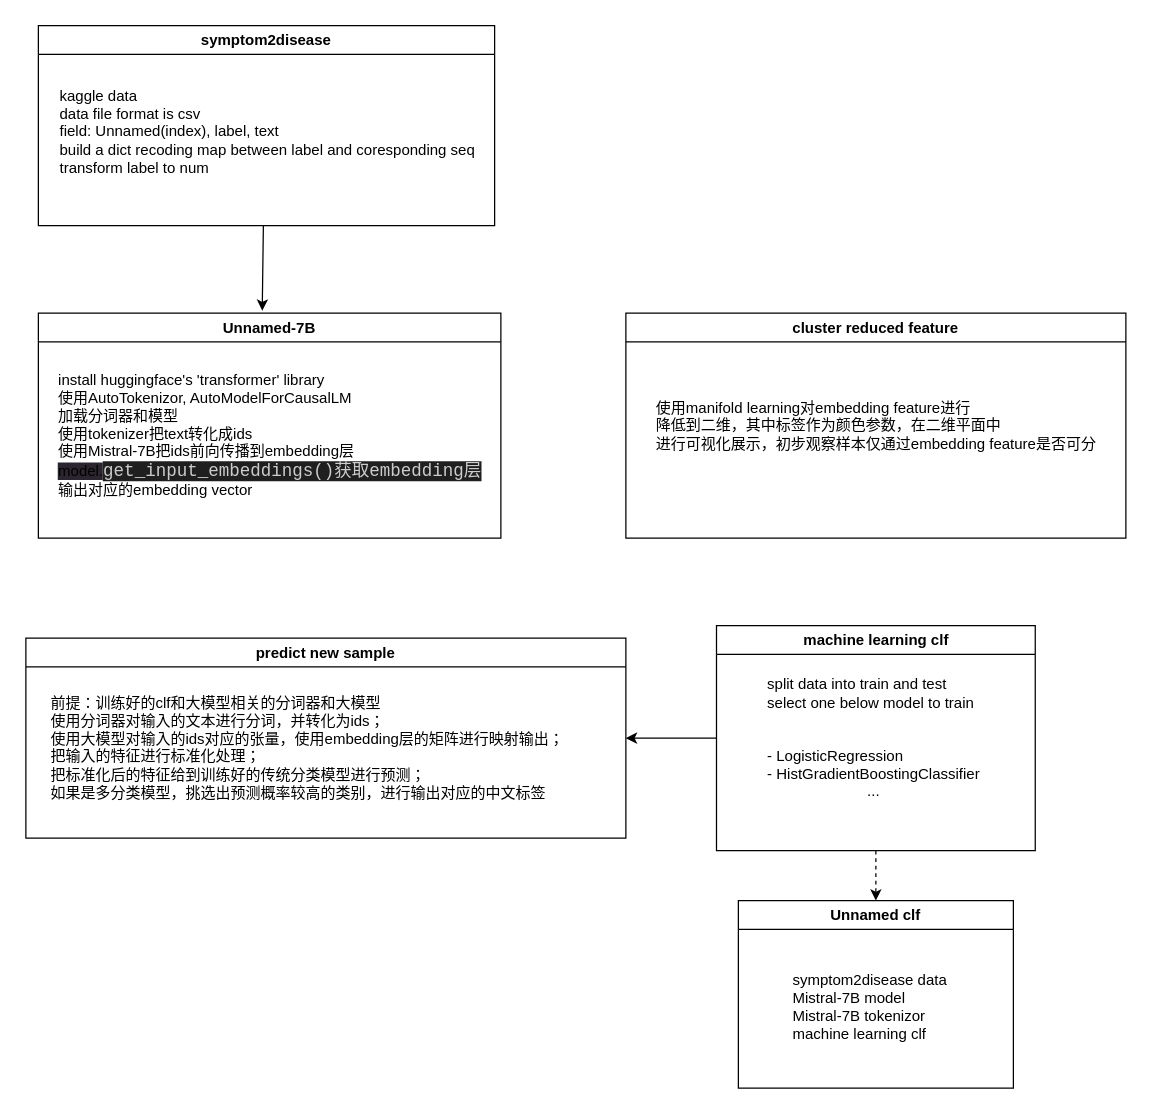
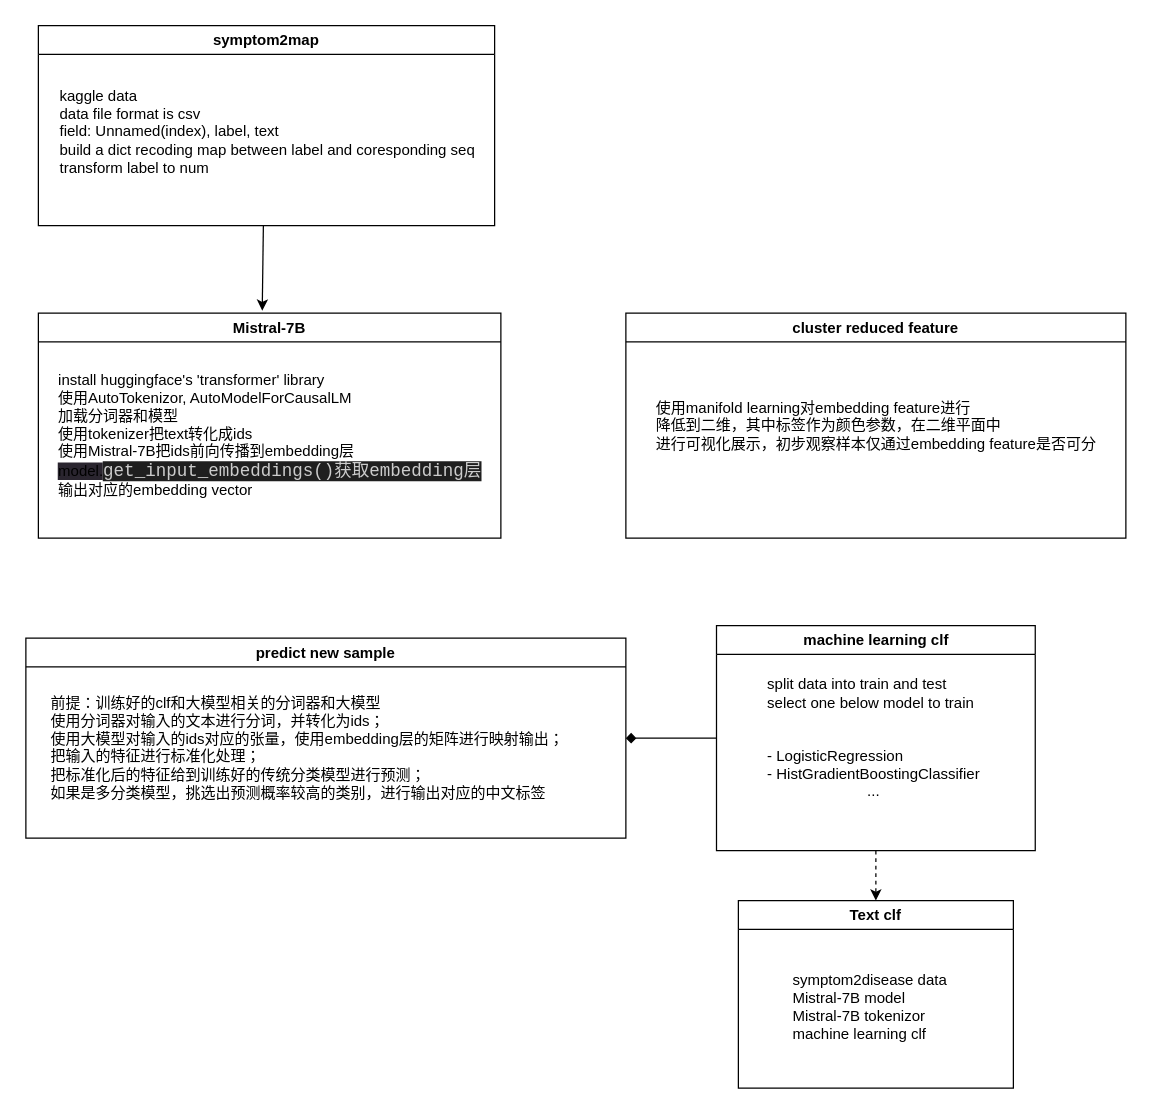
  <mxCell id="0" />
  <mxCell id="1" parent="0" />
- <mxCell id="2" value="symptom2disease" style="swimlane;whiteSpace=wrap;html=1;" parent="1" vertex="1"><mxGeometry x="30" y="20" width="365" height="160" as="geometry" /></mxCell>
+ <mxCell id="2" value="symptom2map" style="swimlane;whiteSpace=wrap;html=1;" parent="1" vertex="1"><mxGeometry x="30" y="20" width="365" height="160" as="geometry" /></mxCell>
  <mxCell id="3" value="&lt;div style=&quot;text-align: justify;&quot;&gt;&lt;span style=&quot;background-color: initial;&quot;&gt;kaggle data&lt;/span&gt;&lt;/div&gt;&lt;div style=&quot;text-align: justify;&quot;&gt;&lt;span style=&quot;background-color: initial;&quot;&gt;data file format is csv&lt;/span&gt;&lt;/div&gt;&lt;div style=&quot;text-align: justify;&quot;&gt;&lt;span style=&quot;background-color: initial;&quot;&gt;field: Unnamed(index), label, text&lt;/span&gt;&lt;/div&gt;&lt;div style=&quot;text-align: justify;&quot;&gt;&lt;span style=&quot;background-color: initial;&quot;&gt;build a dict recoding map between label and coresponding seq&lt;/span&gt;&lt;/div&gt;&lt;div style=&quot;text-align: justify;&quot;&gt;&lt;span style=&quot;background-color: initial;&quot;&gt;transform label to num&lt;/span&gt;&lt;/div&gt;" style="text;html=1;align=center;verticalAlign=middle;resizable=0;points=[];autosize=1;strokeColor=none;fillColor=none;" parent="2" vertex="1"><mxGeometry x="2.5" y="40" width="360" height="90" as="geometry" /></mxCell>
- <mxCell id="4" value="Unnamed clf" style="swimlane;whiteSpace=wrap;html=1;" parent="1" vertex="1"><mxGeometry x="590" y="720" width="220" height="150" as="geometry" /></mxCell>
+ <mxCell id="4" value="Text clf" style="swimlane;whiteSpace=wrap;html=1;" parent="1" vertex="1"><mxGeometry x="590" y="720" width="220" height="150" as="geometry" /></mxCell>
  <mxCell id="5" value="&lt;div style=&quot;text-align: justify;&quot;&gt;&lt;span style=&quot;background-color: initial;&quot;&gt;symptom2disease data&lt;/span&gt;&lt;/div&gt;&lt;div style=&quot;text-align: justify;&quot;&gt;&lt;span style=&quot;background-color: initial;&quot;&gt;Mistral-7B model&amp;nbsp;&lt;/span&gt;&lt;/div&gt;&lt;div style=&quot;text-align: justify;&quot;&gt;&lt;span style=&quot;background-color: initial;&quot;&gt;Mistral-7B tokenizor&lt;/span&gt;&lt;/div&gt;&lt;div style=&quot;text-align: justify;&quot;&gt;&lt;span style=&quot;background-color: initial;&quot;&gt;machine learning clf&lt;/span&gt;&lt;/div&gt;" style="text;html=1;align=center;verticalAlign=middle;resizable=0;points=[];autosize=1;strokeColor=none;fillColor=none;" parent="4" vertex="1"><mxGeometry x="30" y="50" width="150" height="70" as="geometry" /></mxCell>
- <mxCell id="6" value="Unnamed-7B" style="swimlane;whiteSpace=wrap;html=1;" parent="1" vertex="1"><mxGeometry x="30" y="250" width="370" height="180" as="geometry" /></mxCell>
+ <mxCell id="6" value="Mistral-7B" style="swimlane;whiteSpace=wrap;html=1;" parent="1" vertex="1"><mxGeometry x="30" y="250" width="370" height="180" as="geometry" /></mxCell>
  <mxCell id="7" value="&lt;div style=&quot;text-align: justify;&quot;&gt;&lt;span style=&quot;background-color: initial;&quot;&gt;install huggingface's 'transformer' library&lt;/span&gt;&lt;/div&gt;&lt;div style=&quot;text-align: justify;&quot;&gt;&lt;span style=&quot;background-color: initial;&quot;&gt;使用AutoTokenizor, AutoModelForCausalLM&lt;/span&gt;&lt;/div&gt;&lt;div style=&quot;text-align: justify;&quot;&gt;&lt;span style=&quot;background-color: initial;&quot;&gt;加载分词器和模型&lt;/span&gt;&lt;/div&gt;&lt;div style=&quot;text-align: justify;&quot;&gt;使用tokenizer把text转化成ids&lt;/div&gt;&lt;div style=&quot;text-align: justify;&quot;&gt;使用Mistral-7B把ids前向传播到embedding层&lt;/div&gt;&lt;div style=&quot;text-align: justify;&quot;&gt;&lt;span style=&quot;text-align: center; background-color: rgb(42, 37, 47);&quot;&gt;model.&lt;/span&gt;&lt;span style=&quot;background-color: rgb(31, 31, 31); color: rgb(204, 204, 204); font-family: Consolas, &amp;quot;Courier New&amp;quot;, monospace; font-size: 14px; text-align: center;&quot;&gt;get_input_embeddings()获取embedding层&lt;/span&gt;&lt;/div&gt;&lt;div style=&quot;text-align: justify;&quot;&gt;输出对应的embedding vector&lt;/div&gt;&lt;div style=&quot;text-align: justify;&quot;&gt;&lt;br&gt;&lt;/div&gt;" style="text;html=1;align=center;verticalAlign=middle;resizable=0;points=[];autosize=1;strokeColor=none;fillColor=none;" parent="6" vertex="1"><mxGeometry x="15" y="40" width="340" height="130" as="geometry" /></mxCell>
  <mxCell id="8" value="machine learning clf" style="swimlane;whiteSpace=wrap;html=1;" parent="1" vertex="1"><mxGeometry x="572.5" y="500" width="255" height="180" as="geometry" /></mxCell>
  <mxCell id="9" value="&lt;div style=&quot;text-align: justify;&quot;&gt;&lt;span style=&quot;background-color: initial;&quot;&gt;split data into train and test&lt;/span&gt;&lt;/div&gt;&lt;div style=&quot;text-align: justify;&quot;&gt;&lt;span style=&quot;background-color: initial;&quot;&gt;select one below model to train&lt;/span&gt;&lt;/div&gt;&lt;span style=&quot;text-align: justify;&quot;&gt;&lt;br&gt;&lt;/span&gt;&lt;br&gt;&lt;div style=&quot;text-align: justify;&quot;&gt;&lt;span style=&quot;background-color: initial;&quot;&gt;- LogisticRegression&lt;/span&gt;&lt;/div&gt;&lt;span style=&quot;text-align: justify;&quot;&gt;- HistGradientBoostingClassifier&lt;br&gt;...&lt;br&gt;&lt;/span&gt;" style="text;html=1;align=center;verticalAlign=middle;resizable=0;points=[];autosize=1;strokeColor=none;fillColor=none;" parent="8" vertex="1"><mxGeometry x="30" y="35" width="190" height="110" as="geometry" /></mxCell>
  <mxCell id="10" value="predict new sample" style="swimlane;whiteSpace=wrap;html=1;" vertex="1" parent="1"><mxGeometry x="20" y="510" width="480" height="160" as="geometry" /></mxCell>
  <mxCell id="11" value="&lt;div style=&quot;text-align: justify;&quot;&gt;&lt;span style=&quot;background-color: initial;&quot;&gt;前提：训练好的clf和大模型相关的分词器和大模型&lt;/span&gt;&lt;/div&gt;&lt;div style=&quot;text-align: justify;&quot;&gt;&lt;span style=&quot;background-color: initial;&quot;&gt;使用分词器对输入的文本进行分词，并转化为ids；&lt;/span&gt;&lt;/div&gt;&lt;div style=&quot;text-align: justify;&quot;&gt;&lt;span style=&quot;background-color: initial;&quot;&gt;使用大模型对输入的ids对应的张量，使用embedding层的矩阵进行映射输出；&lt;/span&gt;&lt;/div&gt;&lt;div style=&quot;text-align: justify;&quot;&gt;&lt;span style=&quot;background-color: initial;&quot;&gt;把输入的特征进行标准化处理；&lt;/span&gt;&lt;/div&gt;&lt;div style=&quot;text-align: justify;&quot;&gt;&lt;span style=&quot;background-color: initial;&quot;&gt;把标准化后的特征给到训练好的传统分类模型进行预测；&lt;/span&gt;&lt;/div&gt;&lt;div style=&quot;text-align: justify;&quot;&gt;如果是多分类模型，挑选出预测概率较高的类别，进行输出对应的中文标签&lt;/div&gt;&lt;div style=&quot;text-align: justify;&quot;&gt;&lt;span style=&quot;background-color: initial;&quot;&gt;&lt;br&gt;&lt;/span&gt;&lt;/div&gt;" style="text;html=1;align=center;verticalAlign=middle;resizable=0;points=[];autosize=1;strokeColor=none;fillColor=none;" vertex="1" parent="10"><mxGeometry x="10" y="40" width="430" height="110" as="geometry" /></mxCell>
  <mxCell id="12" value="cluster reduced feature" style="swimlane;whiteSpace=wrap;html=1;" vertex="1" parent="1"><mxGeometry x="500" y="250" width="400" height="180" as="geometry" /></mxCell>
  <mxCell id="13" value="&lt;div style=&quot;text-align: justify;&quot;&gt;使用manifold learning对embedding feature进行&lt;/div&gt;&lt;div style=&quot;text-align: justify;&quot;&gt;降低到二维，其中标签作为颜色参数，在二维平面中&lt;/div&gt;&lt;div style=&quot;text-align: justify;&quot;&gt;进行可视化展示，初步观察样本仅通过embedding feature是否可分&lt;/div&gt;" style="text;html=1;align=center;verticalAlign=middle;resizable=0;points=[];autosize=1;strokeColor=none;fillColor=none;" vertex="1" parent="12"><mxGeometry x="10" y="60" width="380" height="60" as="geometry" /></mxCell>
  <mxCell id="14" value="" style="endArrow=classic;html=1;entryX=0.484;entryY=-0.011;entryDx=0;entryDy=0;entryPerimeter=0;" edge="1" parent="1" target="6"><mxGeometry width="50" height="50" relative="1" as="geometry"><mxPoint x="210" y="180" as="sourcePoint" /><mxPoint x="520" y="270" as="targetPoint" /></mxGeometry></mxCell>
  <mxCell id="15" value="" style="endArrow=classic;html=1;exitX=0.5;exitY=1;exitDx=0;exitDy=0;entryX=0.5;entryY=0;entryDx=0;entryDy=0;dashed=1;" edge="1" parent="1" source="8" target="4"><mxGeometry width="50" height="50" relative="1" as="geometry"><mxPoint x="470" y="620" as="sourcePoint" /><mxPoint x="520" y="570" as="targetPoint" /></mxGeometry></mxCell>
- <mxCell id="16" value="" style="endArrow=classic;html=1;exitX=0;exitY=0.5;exitDx=0;exitDy=0;entryX=1;entryY=0.5;entryDx=0;entryDy=0;" edge="1" parent="1" source="8" target="10"><mxGeometry width="50" height="50" relative="1" as="geometry"><mxPoint x="470" y="620" as="sourcePoint" /><mxPoint x="520" y="570" as="targetPoint" /></mxGeometry></mxCell>
+ <mxCell id="16" value="" style="endArrow=diamond;html=1;exitX=0;exitY=0.5;exitDx=0;exitDy=0;entryX=1;entryY=0.5;entryDx=0;entryDy=0;" edge="1" parent="1" source="8" target="10"><mxGeometry width="50" height="50" relative="1" as="geometry"><mxPoint x="470" y="620" as="sourcePoint" /><mxPoint x="520" y="570" as="targetPoint" /></mxGeometry></mxCell>
